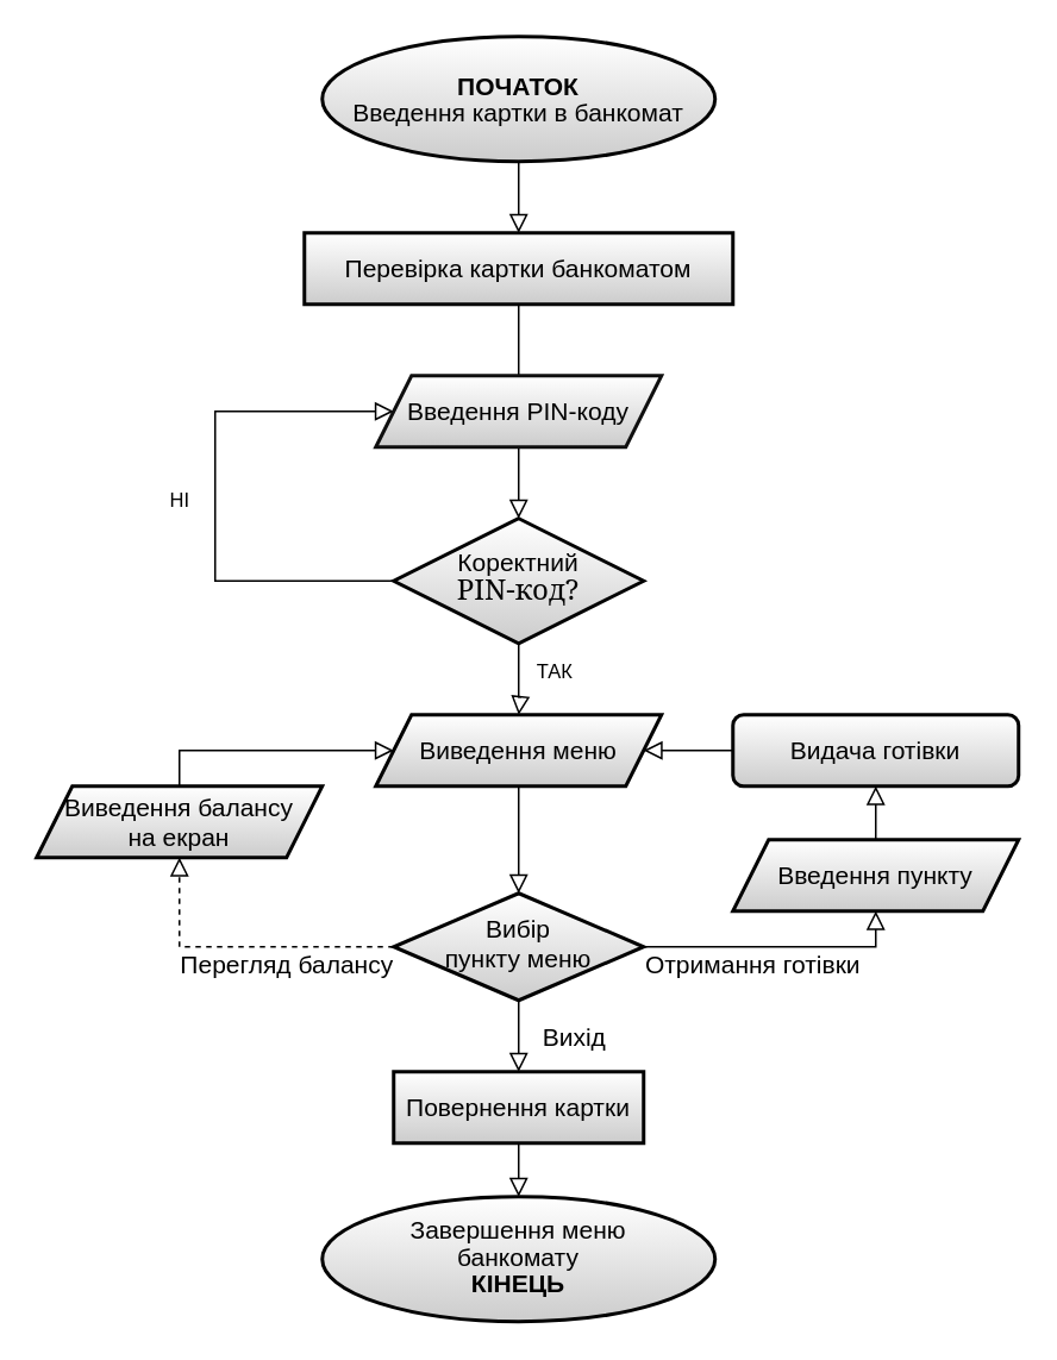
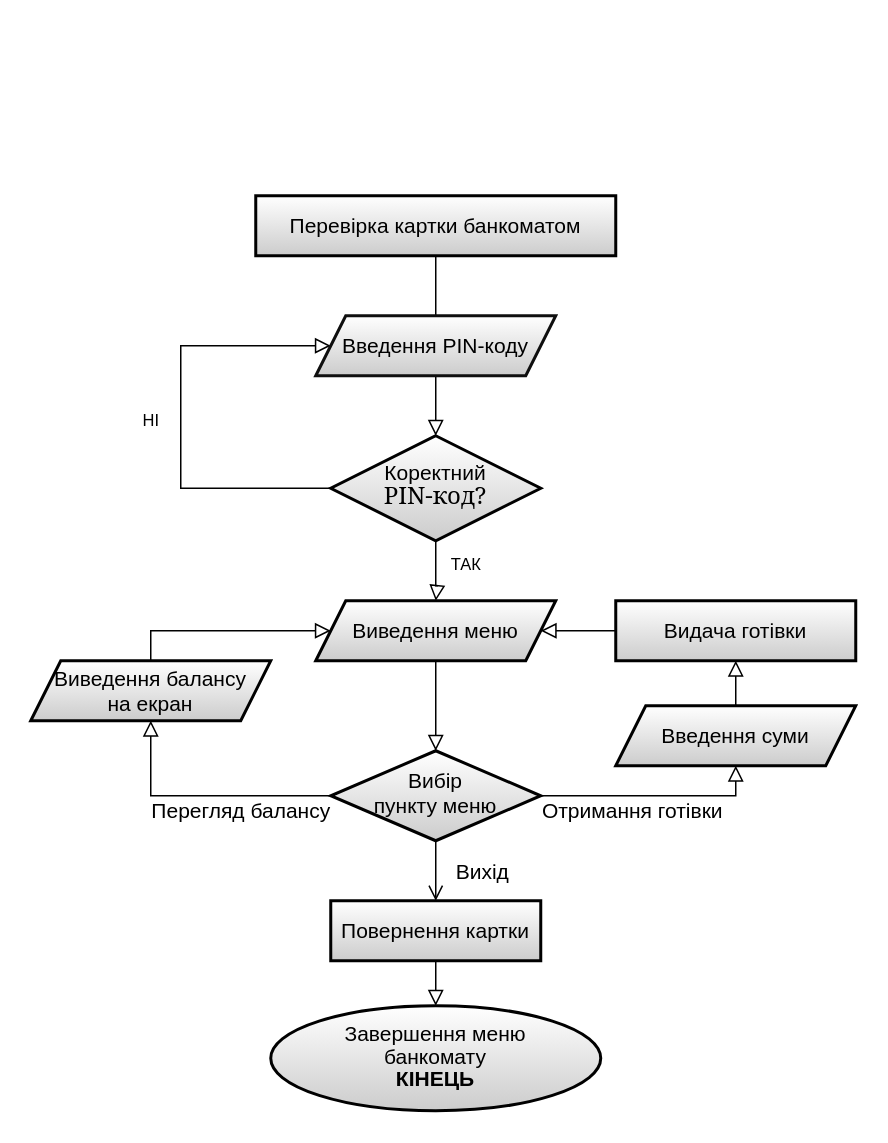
  <mxCell id="0" />
  <mxCell id="1" parent="0" />
- <mxCell id="2" value="" style="rounded=0;html=1;jettySize=auto;orthogonalLoop=1;fontSize=11;endArrow=block;endFill=0;endSize=8;strokeWidth=1;shadow=0;labelBackgroundColor=none;edgeStyle=orthogonalEdgeStyle;exitX=0.5;exitY=1;exitDx=0;exitDy=0;entryX=0.5;entryY=0;entryDx=0;entryDy=0;" parent="1" source="7" target="8" edge="1"><mxGeometry relative="1" as="geometry"><mxPoint x="290" y="140" as="targetPoint" /></mxGeometry></mxCell>
  <mxCell id="3" value="" style="rounded=0;html=1;jettySize=auto;orthogonalLoop=1;fontSize=11;endArrow=none;endFill=0;endSize=8;strokeWidth=1;shadow=0;labelBackgroundColor=none;edgeStyle=orthogonalEdgeStyle;exitX=0.5;exitY=1;exitDx=0;exitDy=0;entryX=0.5;entryY=0;entryDx=0;entryDy=0;" parent="1" source="8" target="9" edge="1"><mxGeometry y="20" relative="1" as="geometry"><mxPoint as="offset" /></mxGeometry></mxCell>
  <mxCell id="4" value="&lt;span style=&quot;background-color: rgb(255, 255, 255);&quot;&gt;НІ&lt;/span&gt;" style="rounded=0;html=1;jettySize=auto;orthogonalLoop=1;fontSize=11;endArrow=block;endFill=0;endSize=8;strokeWidth=1;shadow=0;labelBackgroundColor=none;edgeStyle=orthogonalEdgeStyle;entryX=0;entryY=0.5;entryDx=0;entryDy=0;exitX=0;exitY=0.5;exitDx=0;exitDy=0;" parent="1" source="6" target="9" edge="1"><mxGeometry x="-0.017" y="20" relative="1" as="geometry"><mxPoint as="offset" /><Array as="points"><mxPoint x="120" y="325" /><mxPoint x="120" y="230" /></Array></mxGeometry></mxCell>
  <mxCell id="5" value="&lt;div&gt;&lt;br&gt;&lt;/div&gt;&lt;div&gt;&lt;br&gt;&lt;/div&gt;" style="edgeStyle=orthogonalEdgeStyle;rounded=0;html=1;jettySize=auto;orthogonalLoop=1;fontSize=11;endArrow=block;endFill=0;endSize=8;strokeWidth=1;shadow=0;labelBackgroundColor=none;exitX=0.5;exitY=1;exitDx=0;exitDy=0;entryX=0.5;entryY=0;entryDx=0;entryDy=0;" parent="1" source="9" target="6" edge="1"><mxGeometry x="0.5" y="80" relative="1" as="geometry"><mxPoint as="offset" /><mxPoint x="210" y="440" as="sourcePoint" /><mxPoint x="190" y="280" as="targetPoint" /><Array as="points"><mxPoint x="290" y="260" /><mxPoint x="290" y="260" /></Array></mxGeometry></mxCell>
  <mxCell id="6" value="&lt;font style=&quot;font-size: 14px;&quot;&gt;Коректний&lt;/font&gt;&lt;div&gt;&lt;span style=&quot;line-height: 115%; font-family: MinionPro-Regular, &amp;quot;serif&amp;quot;;&quot;&gt;&lt;font size=&quot;3&quot;&gt;PIN-код?&lt;/font&gt;&lt;/span&gt;&lt;/div&gt;" style="rhombus;whiteSpace=wrap;html=1;shadow=0;fontFamily=Helvetica;fontSize=12;align=center;strokeWidth=2;spacing=6;spacingTop=-4;gradientColor=#CCCCCC;" parent="1" vertex="1"><mxGeometry x="220" y="290" width="140" height="70" as="geometry" /></mxCell>
- <mxCell id="7" value="&lt;font style=&quot;font-size: 14px;&quot;&gt;&lt;b&gt;ПОЧАТОК&lt;/b&gt;&lt;/font&gt;&lt;div&gt;&lt;div&gt;&lt;span style=&quot;line-height: 115%;&quot;&gt;&lt;font style=&quot;font-size: 14px;&quot; face=&quot;Helvetica&quot;&gt;Введення картки в банкомат&lt;/font&gt;&lt;/span&gt;&lt;br&gt;&lt;/div&gt;&lt;/div&gt;" style="ellipse;whiteSpace=wrap;html=1;strokeWidth=2;gradientColor=#CCCCCC;" parent="1" vertex="1"><mxGeometry x="180" y="20" width="220" height="70" as="geometry" /></mxCell>
  <mxCell id="8" value="&lt;font style=&quot;font-size: 14px;&quot;&gt;Перевірка картки банкоматом&lt;/font&gt;" style="rounded=0;whiteSpace=wrap;html=1;strokeWidth=2;gradientColor=#CCCCCC;" parent="1" vertex="1"><mxGeometry x="170" y="130" width="240" height="40" as="geometry" /></mxCell>
  <mxCell id="9" value="&lt;font style=&quot;font-size: 14px;&quot;&gt;Введення PIN-коду&lt;/font&gt;" style="shape=parallelogram;perimeter=parallelogramPerimeter;whiteSpace=wrap;html=1;fixedSize=1;strokeWidth=2;gradientColor=#CCCCCC;strokeColor=#0F0F0F;" parent="1" vertex="1"><mxGeometry x="210" y="210" width="160" height="40" as="geometry" /></mxCell>
  <mxCell id="10" value="&lt;span style=&quot;background-color: rgb(255, 255, 255);&quot;&gt;ТАК&lt;/span&gt;" style="edgeStyle=orthogonalEdgeStyle;rounded=0;html=1;jettySize=auto;orthogonalLoop=1;fontSize=11;endArrow=block;endFill=0;endSize=8;strokeWidth=1;shadow=0;labelBackgroundColor=none;exitX=0.5;exitY=1;exitDx=0;exitDy=0;entryX=0.5;entryY=0;entryDx=0;entryDy=0;" parent="1" source="6" target="11" edge="1"><mxGeometry x="-0.216" y="20" relative="1" as="geometry"><mxPoint as="offset" /><mxPoint x="290" y="410" as="sourcePoint" /><mxPoint x="240" y="390" as="targetPoint" /><Array as="points"><mxPoint x="290" y="390" /><mxPoint x="291" y="390" /></Array></mxGeometry></mxCell>
  <mxCell id="11" value="&lt;font style=&quot;font-size: 14px;&quot;&gt;Виведення меню&lt;/font&gt;" style="shape=parallelogram;perimeter=parallelogramPerimeter;whiteSpace=wrap;html=1;fixedSize=1;strokeWidth=2;gradientColor=#CCCCCC;" parent="1" vertex="1"><mxGeometry x="210" y="400" width="160" height="40" as="geometry" /></mxCell>
- <mxCell id="12" value="&lt;font style=&quot;font-size: 14px; background-color: rgb(255, 255, 255);&quot;&gt;Перегляд балансу&lt;/font&gt;" style="rounded=0;html=1;jettySize=auto;orthogonalLoop=1;fontSize=11;endArrow=block;endFill=0;endSize=8;strokeWidth=1;shadow=0;labelBackgroundColor=none;edgeStyle=orthogonalEdgeStyle;exitX=0;exitY=0.5;exitDx=0;exitDy=0;entryX=0.5;entryY=1;entryDx=0;entryDy=0;dashed=1;" parent="1" source="13" target="15" edge="1"><mxGeometry x="-0.294" y="10" relative="1" as="geometry"><mxPoint as="offset" /><mxPoint x="230" y="440" as="sourcePoint" /><mxPoint x="100" y="420" as="targetPoint" /><Array as="points"><mxPoint x="100" y="530" /></Array></mxGeometry></mxCell>
+ <mxCell id="12" value="&lt;font style=&quot;font-size: 14px; background-color: rgb(255, 255, 255);&quot;&gt;Перегляд балансу&lt;/font&gt;" style="rounded=0;html=1;jettySize=auto;orthogonalLoop=1;fontSize=11;endArrow=block;endFill=0;endSize=8;strokeWidth=1;shadow=0;labelBackgroundColor=none;edgeStyle=orthogonalEdgeStyle;exitX=0;exitY=0.5;exitDx=0;exitDy=0;entryX=0.5;entryY=1;entryDx=0;entryDy=0;" parent="1" source="13" target="15" edge="1"><mxGeometry x="-0.294" y="10" relative="1" as="geometry"><mxPoint as="offset" /><mxPoint x="230" y="440" as="sourcePoint" /><mxPoint x="100" y="420" as="targetPoint" /><Array as="points"><mxPoint x="100" y="530" /></Array></mxGeometry></mxCell>
  <mxCell id="13" value="&lt;span style=&quot;font-size: 14px;&quot;&gt;Вибір&lt;/span&gt;&lt;div&gt;&lt;span style=&quot;font-size: 14px;&quot;&gt;пункту меню&lt;/span&gt;&lt;/div&gt;" style="rhombus;whiteSpace=wrap;html=1;shadow=0;fontFamily=Helvetica;fontSize=12;align=center;strokeWidth=2;spacing=6;spacingTop=-4;gradientColor=#CCCCCC;" parent="1" vertex="1"><mxGeometry x="220" y="500" width="140" height="60" as="geometry" /></mxCell>
  <mxCell id="14" value="" style="edgeStyle=orthogonalEdgeStyle;rounded=0;html=1;jettySize=auto;orthogonalLoop=1;fontSize=11;endArrow=block;endFill=0;endSize=8;strokeWidth=1;shadow=0;labelBackgroundColor=none;entryX=0.5;entryY=0;entryDx=0;entryDy=0;exitX=0.5;exitY=1;exitDx=0;exitDy=0;" parent="1" source="11" target="13" edge="1"><mxGeometry x="-0.216" y="20" relative="1" as="geometry"><mxPoint as="offset" /><mxPoint x="330" y="450" as="sourcePoint" /><mxPoint x="290" y="480" as="targetPoint" /><Array as="points" /></mxGeometry></mxCell>
  <mxCell id="15" value="&lt;font style=&quot;font-size: 14px;&quot;&gt;Виведення балансу&lt;/font&gt;&lt;div&gt;&lt;div&gt;&lt;font style=&quot;font-size: 14px;&quot;&gt;на екран&lt;/font&gt;&lt;/div&gt;&lt;/div&gt;" style="shape=parallelogram;perimeter=parallelogramPerimeter;whiteSpace=wrap;html=1;fixedSize=1;strokeWidth=2;gradientColor=#CCCCCC;" parent="1" vertex="1"><mxGeometry x="20" y="440" width="160" height="40" as="geometry" /></mxCell>
  <mxCell id="16" value="&lt;div&gt;&lt;br&gt;&lt;/div&gt;&lt;div&gt;&lt;br&gt;&lt;/div&gt;" style="rounded=0;html=1;jettySize=auto;orthogonalLoop=1;fontSize=11;endArrow=block;endFill=0;endSize=8;strokeWidth=1;shadow=0;labelBackgroundColor=none;edgeStyle=orthogonalEdgeStyle;exitX=0.5;exitY=0;exitDx=0;exitDy=0;" parent="1" source="15" target="11" edge="1"><mxGeometry x="-0.2" y="10" relative="1" as="geometry"><mxPoint as="offset" /><mxPoint x="100" y="420" as="sourcePoint" /><mxPoint x="-20" y="390" as="targetPoint" /><Array as="points"><mxPoint x="100" y="420" /></Array></mxGeometry></mxCell>
- <mxCell id="17" value="&lt;font style=&quot;font-size: 14px;&quot;&gt;Введення пункту&lt;/font&gt;" style="shape=parallelogram;perimeter=parallelogramPerimeter;whiteSpace=wrap;html=1;fixedSize=1;strokeWidth=2;gradientColor=#CCCCCC;" parent="1" vertex="1"><mxGeometry x="410" y="470" width="160" height="40" as="geometry" /></mxCell>
+ <mxCell id="17" value="&lt;font style=&quot;font-size: 14px;&quot;&gt;Введення суми&lt;/font&gt;" style="shape=parallelogram;perimeter=parallelogramPerimeter;whiteSpace=wrap;html=1;fixedSize=1;strokeWidth=2;gradientColor=#CCCCCC;" parent="1" vertex="1"><mxGeometry x="410" y="470" width="160" height="40" as="geometry" /></mxCell>
  <mxCell id="18" value="" style="edgeStyle=orthogonalEdgeStyle;rounded=0;html=1;jettySize=auto;orthogonalLoop=1;fontSize=11;endArrow=block;endFill=0;endSize=8;strokeWidth=1;shadow=0;labelBackgroundColor=none;entryX=0.5;entryY=1;entryDx=0;entryDy=0;" parent="1" target="17" edge="1"><mxGeometry x="-0.216" y="20" relative="1" as="geometry"><mxPoint as="offset" /><mxPoint x="360" y="530" as="sourcePoint" /><mxPoint x="520" y="520" as="targetPoint" /><Array as="points"><mxPoint x="360" y="530" /><mxPoint x="490" y="530" /></Array></mxGeometry></mxCell>
  <mxCell id="19" value="&lt;font style=&quot;font-size: 14px;&quot;&gt;Отримання готівки&lt;/font&gt;" style="edgeLabel;html=1;align=center;verticalAlign=middle;resizable=0;points=[];" parent="18" vertex="1" connectable="0"><mxGeometry relative="1" as="geometry"><mxPoint x="-15" y="9" as="offset" /></mxGeometry></mxCell>
- <mxCell id="20" value="&lt;font style=&quot;font-size: 14px;&quot;&gt;Видача готівки&lt;/font&gt;" style="whiteSpace=wrap;html=1;strokeWidth=2;gradientColor=#CCCCCC;rounded=1;" parent="1" vertex="1"><mxGeometry x="410" y="400" width="160" height="40" as="geometry" /></mxCell>
+ <mxCell id="20" value="&lt;font style=&quot;font-size: 14px;&quot;&gt;Видача готівки&lt;/font&gt;" style="rounded=0;whiteSpace=wrap;html=1;strokeWidth=2;gradientColor=#CCCCCC;" parent="1" vertex="1"><mxGeometry x="410" y="400" width="160" height="40" as="geometry" /></mxCell>
  <mxCell id="21" value="" style="edgeStyle=orthogonalEdgeStyle;rounded=0;html=1;jettySize=auto;orthogonalLoop=1;fontSize=11;endArrow=block;endFill=0;endSize=8;strokeWidth=1;shadow=0;labelBackgroundColor=none;entryX=0.5;entryY=1;entryDx=0;entryDy=0;exitX=0.5;exitY=0;exitDx=0;exitDy=0;" parent="1" source="17" target="20" edge="1"><mxGeometry x="-0.216" y="20" relative="1" as="geometry"><mxPoint as="offset" /><mxPoint x="490" y="450" as="sourcePoint" /><mxPoint x="620" y="430" as="targetPoint" /><Array as="points"><mxPoint x="490" y="440" /><mxPoint x="490" y="440" /></Array></mxGeometry></mxCell>
  <mxCell id="22" value="" style="edgeStyle=orthogonalEdgeStyle;rounded=0;html=1;jettySize=auto;orthogonalLoop=1;fontSize=11;endArrow=block;endFill=0;endSize=8;strokeWidth=1;shadow=0;labelBackgroundColor=none;entryX=1;entryY=0.5;entryDx=0;entryDy=0;exitX=0;exitY=0.5;exitDx=0;exitDy=0;" parent="1" source="20" target="11" edge="1"><mxGeometry x="-0.216" y="20" relative="1" as="geometry"><mxPoint as="offset" /><mxPoint x="380" y="420" as="sourcePoint" /><mxPoint x="510" y="400" as="targetPoint" /><Array as="points" /></mxGeometry></mxCell>
- <mxCell id="23" value="" style="edgeStyle=orthogonalEdgeStyle;rounded=0;html=1;jettySize=auto;orthogonalLoop=1;fontSize=11;endArrow=block;endFill=0;endSize=8;strokeWidth=1;shadow=0;labelBackgroundColor=none;exitX=0.5;exitY=1;exitDx=0;exitDy=0;entryX=0.5;entryY=0;entryDx=0;entryDy=0;" parent="1" source="13" target="25" edge="1"><mxGeometry x="-0.216" y="20" relative="1" as="geometry"><mxPoint as="offset" /><mxPoint x="290" y="570" as="sourcePoint" /><mxPoint x="410" y="580" as="targetPoint" /><Array as="points"><mxPoint x="290" y="590" /><mxPoint x="290" y="590" /></Array></mxGeometry></mxCell>
+ <mxCell id="23" value="" style="edgeStyle=orthogonalEdgeStyle;rounded=0;html=1;jettySize=auto;orthogonalLoop=1;fontSize=11;endArrow=open;endFill=0;endSize=8;strokeWidth=1;shadow=0;labelBackgroundColor=none;exitX=0.5;exitY=1;exitDx=0;exitDy=0;entryX=0.5;entryY=0;entryDx=0;entryDy=0;" parent="1" source="13" target="25" edge="1"><mxGeometry x="-0.216" y="20" relative="1" as="geometry"><mxPoint as="offset" /><mxPoint x="290" y="570" as="sourcePoint" /><mxPoint x="410" y="580" as="targetPoint" /><Array as="points"><mxPoint x="290" y="590" /><mxPoint x="290" y="590" /></Array></mxGeometry></mxCell>
  <mxCell id="24" value="&lt;div&gt;&lt;font style=&quot;font-size: 14px;&quot;&gt;Вихід&lt;/font&gt;&lt;/div&gt;" style="edgeLabel;html=1;align=center;verticalAlign=middle;resizable=0;points=[];" parent="23" vertex="1" connectable="0"><mxGeometry relative="1" as="geometry"><mxPoint x="30" as="offset" /></mxGeometry></mxCell>
  <mxCell id="25" value="&lt;font style=&quot;font-size: 14px;&quot;&gt;Повернення картки&lt;/font&gt;" style="rounded=0;whiteSpace=wrap;html=1;strokeWidth=2;gradientColor=#CCCCCC;" parent="1" vertex="1"><mxGeometry x="220" y="600" width="140" height="40" as="geometry" /></mxCell>
  <mxCell id="26" value="&lt;div&gt;&lt;div&gt;&lt;span style=&quot;line-height: 115%;&quot;&gt;&lt;font style=&quot;font-size: 14px;&quot; face=&quot;Helvetica&quot;&gt;Завершення меню&lt;/font&gt;&lt;/span&gt;&lt;/div&gt;&lt;div&gt;&lt;span style=&quot;line-height: 115%;&quot;&gt;&lt;font style=&quot;font-size: 14px;&quot; face=&quot;Helvetica&quot;&gt;банкомату&lt;/font&gt;&lt;/span&gt;&lt;br&gt;&lt;/div&gt;&lt;div&gt;&lt;span style=&quot;line-height: 115%;&quot;&gt;&lt;font style=&quot;font-size: 14px;&quot; face=&quot;Helvetica&quot;&gt;&lt;b&gt;КІНЕЦЬ&lt;/b&gt;&lt;/font&gt;&lt;/span&gt;&lt;/div&gt;&lt;/div&gt;" style="ellipse;whiteSpace=wrap;html=1;strokeWidth=2;gradientColor=#CCCCCC;" parent="1" vertex="1"><mxGeometry x="180" y="670" width="220" height="70" as="geometry" /></mxCell>
  <mxCell id="27" value="" style="edgeStyle=orthogonalEdgeStyle;rounded=0;html=1;jettySize=auto;orthogonalLoop=1;fontSize=11;endArrow=block;endFill=0;endSize=8;strokeWidth=1;shadow=0;labelBackgroundColor=none;exitX=0.5;exitY=1;exitDx=0;exitDy=0;entryX=0.5;entryY=0;entryDx=0;entryDy=0;" parent="1" source="25" target="26" edge="1"><mxGeometry x="-0.216" y="20" relative="1" as="geometry"><mxPoint as="offset" /><mxPoint x="270" y="650" as="sourcePoint" /><mxPoint x="270" y="690" as="targetPoint" /><Array as="points"><mxPoint x="290" y="650" /><mxPoint x="290" y="650" /></Array></mxGeometry></mxCell>
